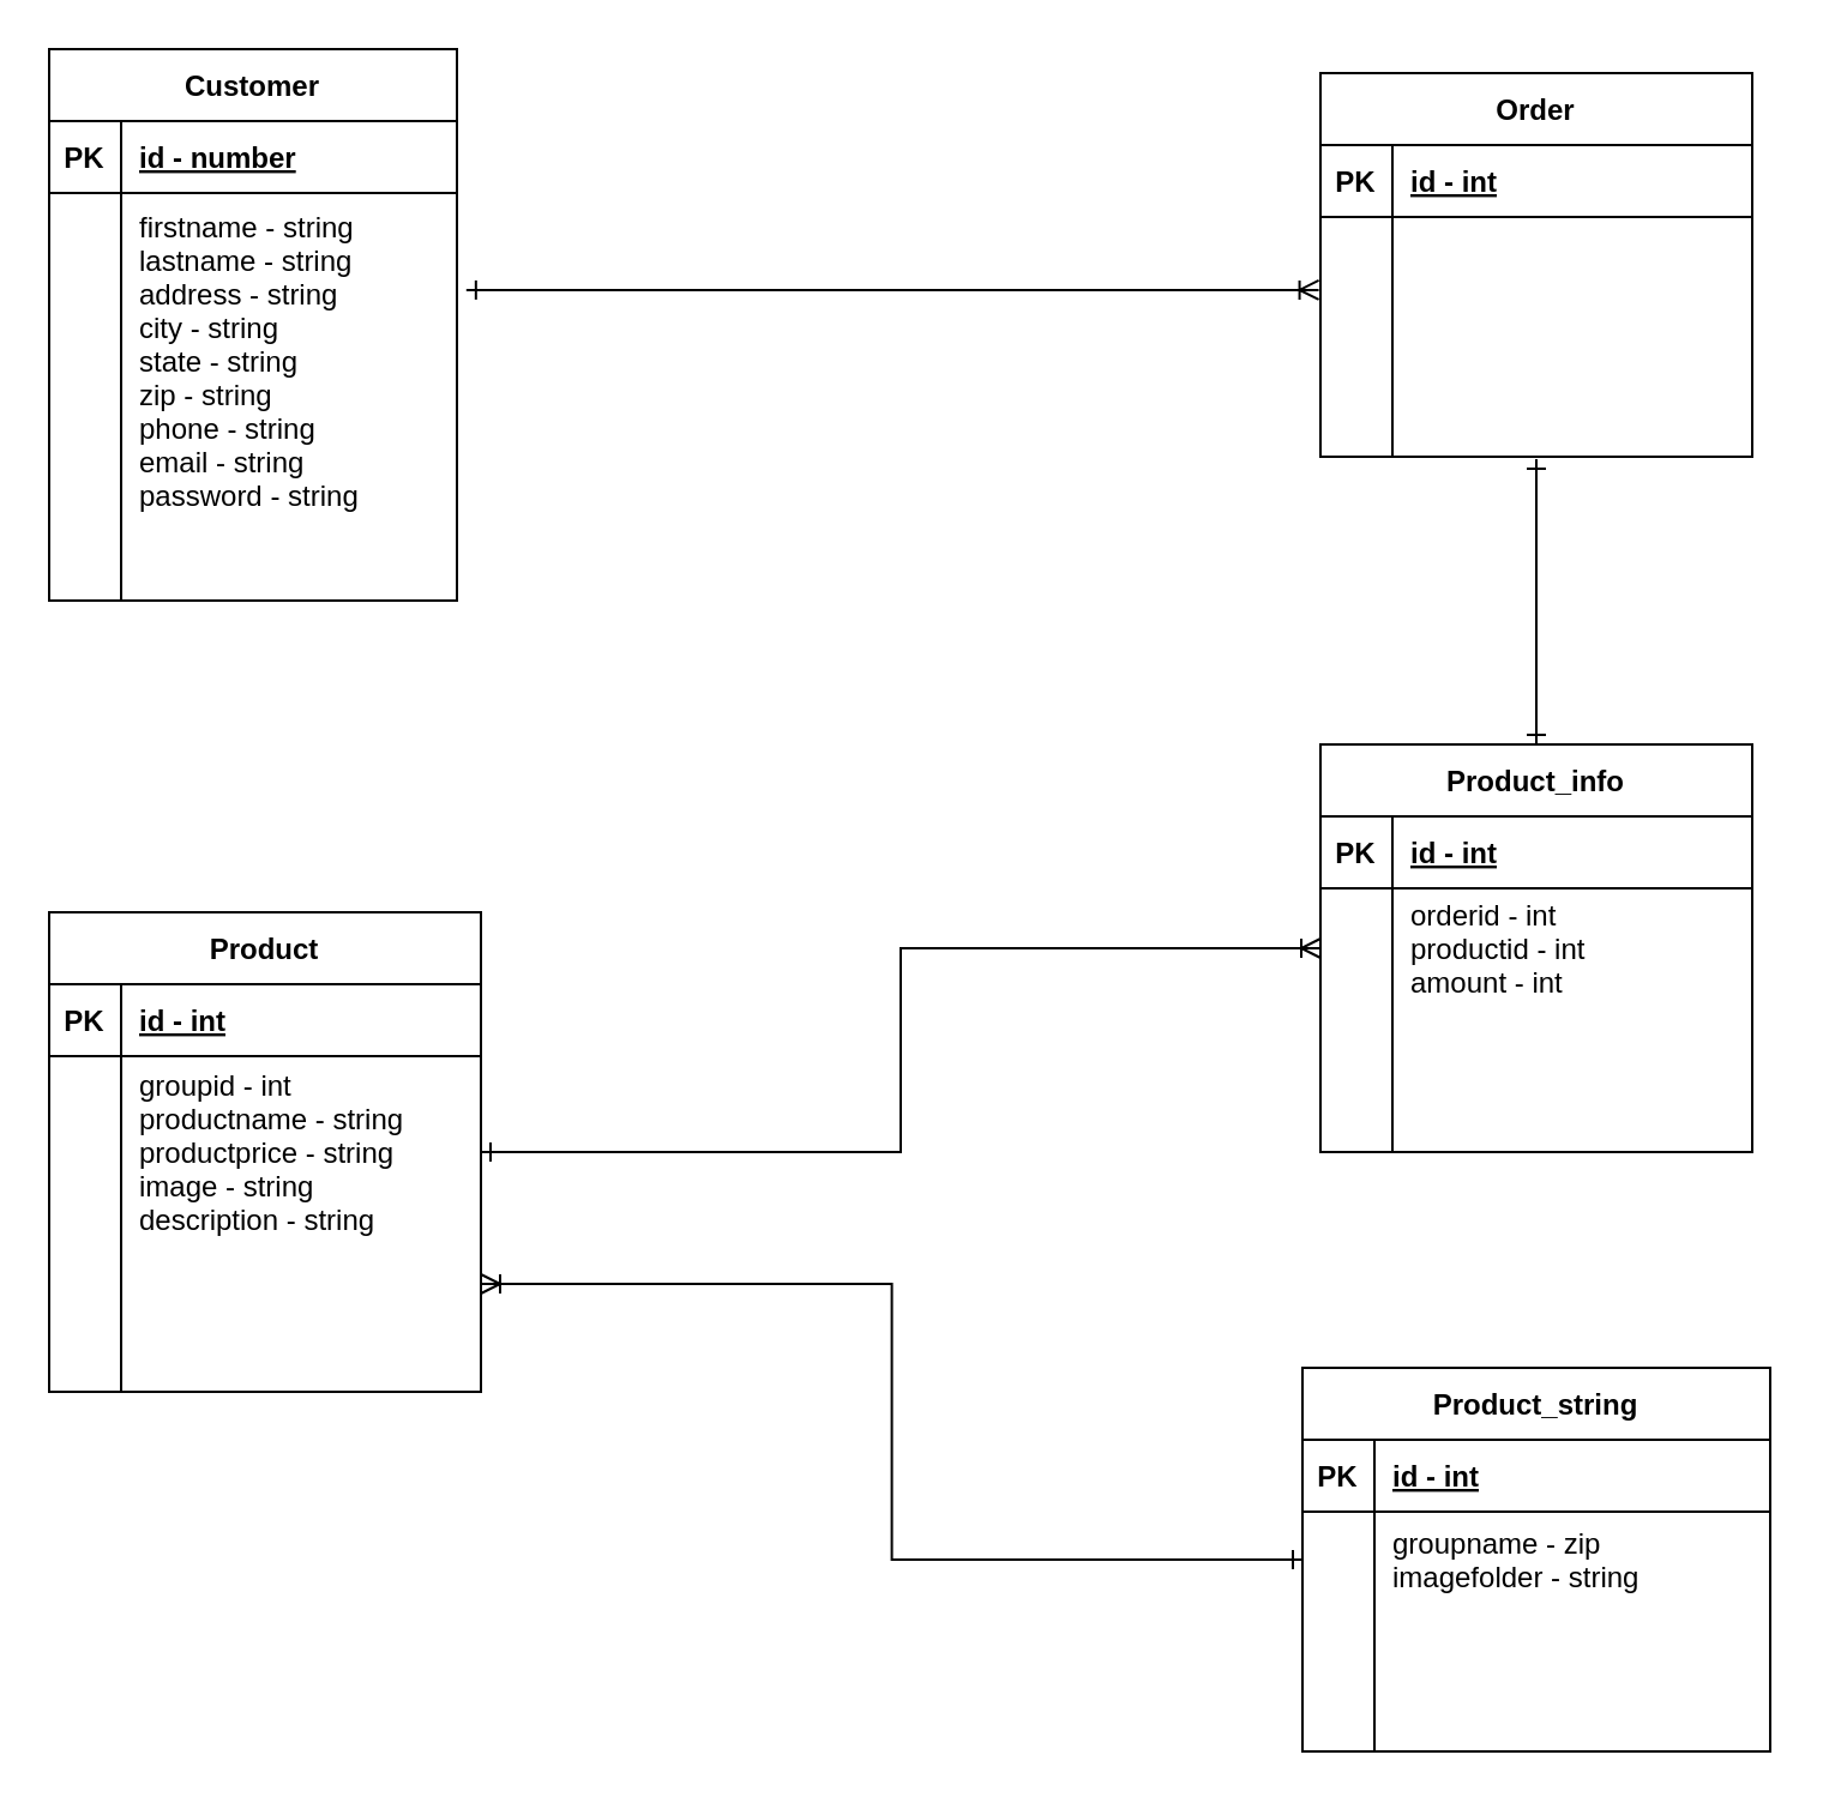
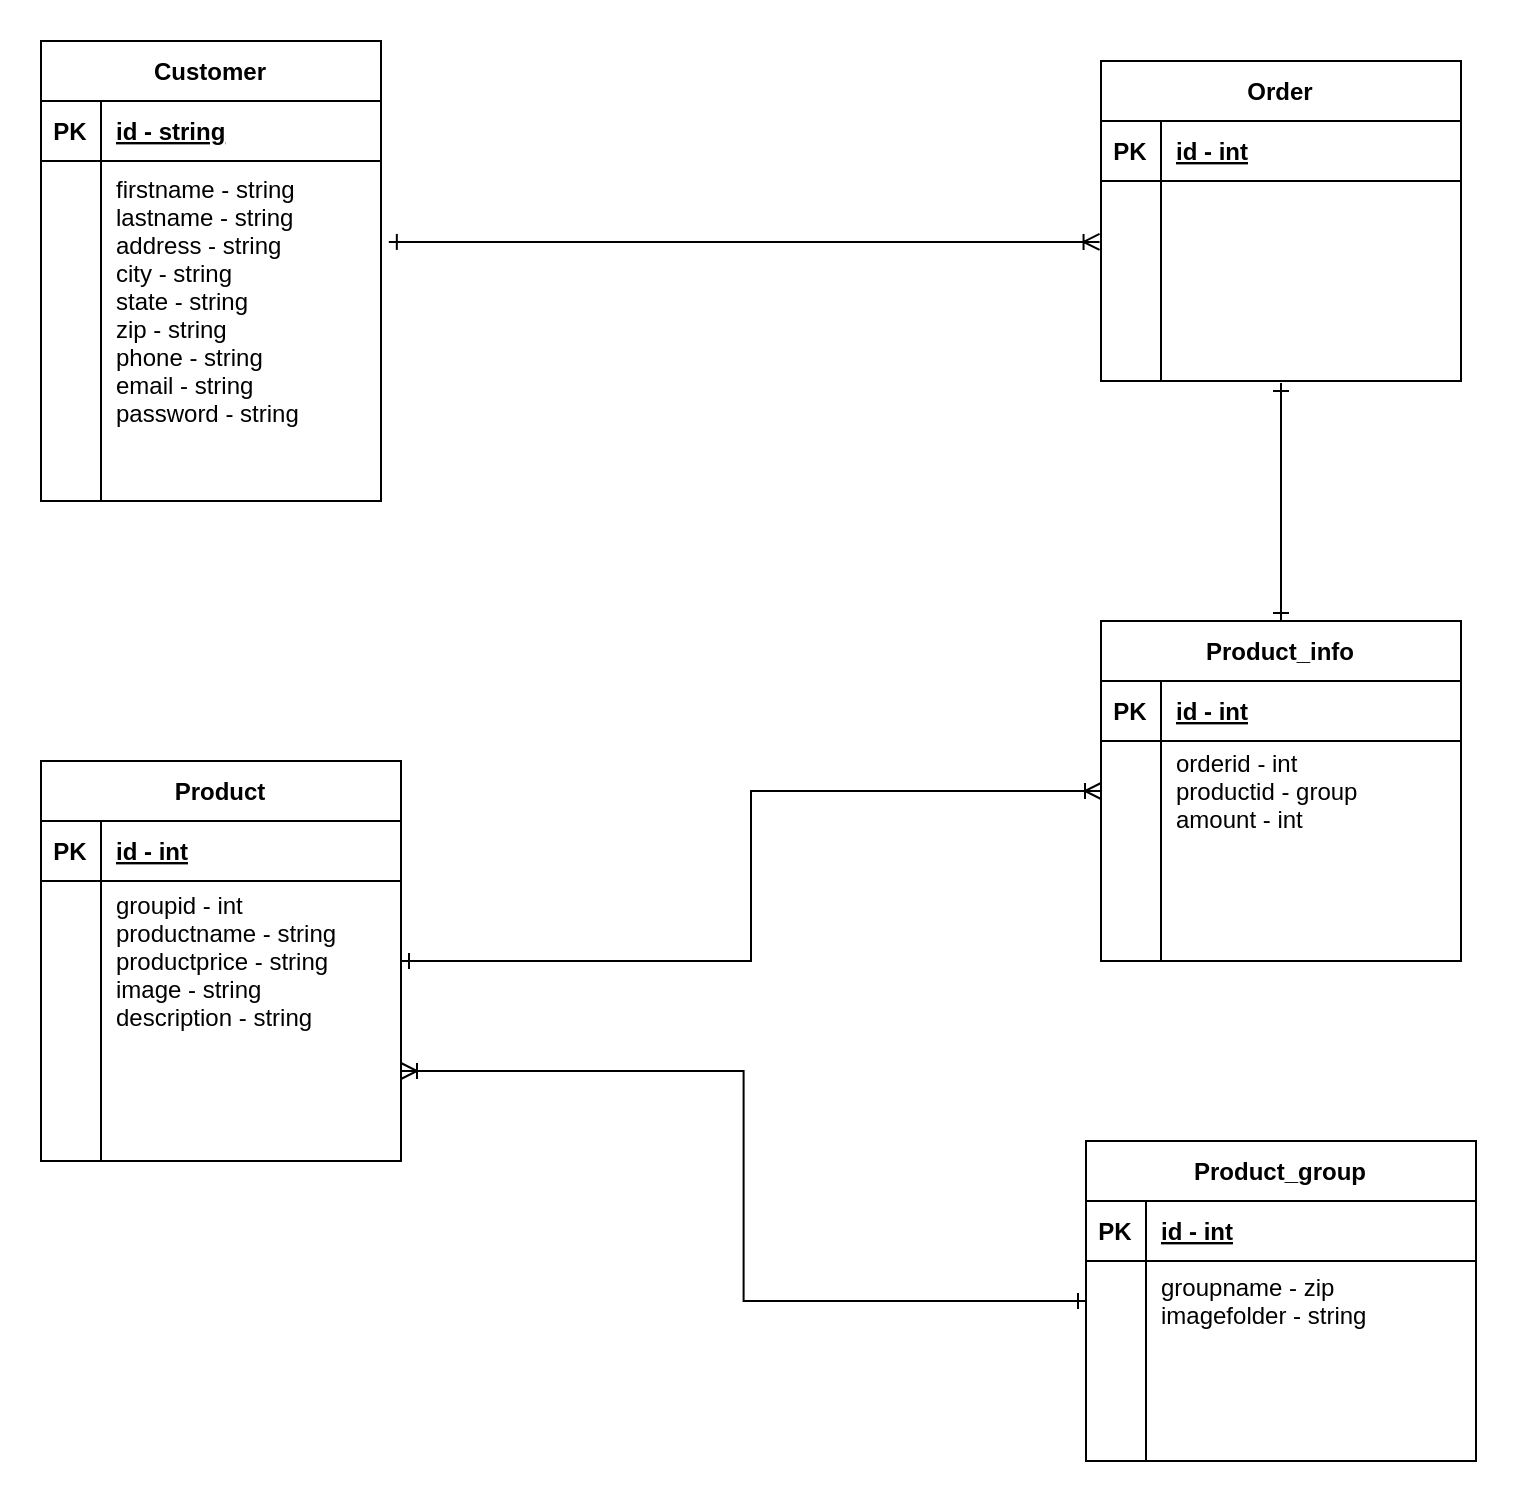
  <mxCell id="0" />
  <mxCell id="1" parent="0" />
  <mxCell id="2" value="Customer" style="shape=table;startSize=30;container=1;collapsible=1;childLayout=tableLayout;fixedRows=1;rowLines=0;fontStyle=1;align=center;resizeLast=1;" vertex="1" parent="1"><mxGeometry x="20" y="20" width="170" height="230" as="geometry" /></mxCell>
  <mxCell id="3" value="" style="shape=partialRectangle;collapsible=0;dropTarget=0;pointerEvents=0;fillColor=none;top=0;left=0;bottom=1;right=0;points=[[0,0.5],[1,0.5]];portConstraint=eastwest;" vertex="1" parent="2"><mxGeometry y="30" width="170" height="30" as="geometry" /></mxCell>
  <mxCell id="4" value="PK" style="shape=partialRectangle;connectable=0;fillColor=none;top=0;left=0;bottom=0;right=0;fontStyle=1;overflow=hidden;" vertex="1" parent="3"><mxGeometry width="30" height="30" as="geometry" /></mxCell>
- <mxCell id="5" value="id - number" style="shape=partialRectangle;connectable=0;fillColor=none;top=0;left=0;bottom=0;right=0;align=left;spacingLeft=6;fontStyle=5;overflow=hidden;" vertex="1" parent="3"><mxGeometry x="30" width="140" height="30" as="geometry" /></mxCell>
+ <mxCell id="5" value="id - string" style="shape=partialRectangle;connectable=0;fillColor=none;top=0;left=0;bottom=0;right=0;align=left;spacingLeft=6;fontStyle=5;overflow=hidden;" vertex="1" parent="3"><mxGeometry x="30" width="140" height="30" as="geometry" /></mxCell>
  <mxCell id="6" value="" style="shape=partialRectangle;collapsible=0;dropTarget=0;pointerEvents=0;fillColor=none;top=0;left=0;bottom=0;right=0;points=[[0,0.5],[1,0.5]];portConstraint=eastwest;" vertex="1" parent="2"><mxGeometry y="60" width="170" height="140" as="geometry" /></mxCell>
  <mxCell id="7" value="" style="shape=partialRectangle;connectable=0;fillColor=none;top=0;left=0;bottom=0;right=0;editable=1;overflow=hidden;" vertex="1" parent="6"><mxGeometry width="30" height="140" as="geometry" /></mxCell>
  <mxCell id="8" value="firstname - string&#10;lastname - string&#10;address - string&#10;city - string&#10;state - string&#10;zip - string&#10;phone - string&#10;email - string&#10;password - string " style="shape=partialRectangle;connectable=0;fillColor=none;top=0;left=0;bottom=0;right=0;align=left;spacingLeft=6;overflow=hidden;fontSize=12;" vertex="1" parent="6"><mxGeometry x="30" width="140" height="140" as="geometry" /></mxCell>
  <mxCell id="9" value="" style="shape=partialRectangle;collapsible=0;dropTarget=0;pointerEvents=0;fillColor=none;top=0;left=0;bottom=0;right=0;points=[[0,0.5],[1,0.5]];portConstraint=eastwest;" vertex="1" parent="2"><mxGeometry y="200" width="170" height="30" as="geometry" /></mxCell>
  <mxCell id="10" value="" style="shape=partialRectangle;connectable=0;fillColor=none;top=0;left=0;bottom=0;right=0;editable=1;overflow=hidden;" vertex="1" parent="9"><mxGeometry width="30" height="30" as="geometry" /></mxCell>
  <mxCell id="11" value="" style="shape=partialRectangle;connectable=0;fillColor=none;top=0;left=0;bottom=0;right=0;align=left;spacingLeft=6;overflow=hidden;" vertex="1" parent="9"><mxGeometry x="30" width="140" height="30" as="geometry" /></mxCell>
- <mxCell id="12" value="Product_string" style="shape=table;startSize=30;container=1;collapsible=1;childLayout=tableLayout;fixedRows=1;rowLines=0;fontStyle=1;align=center;resizeLast=1;fontSize=12;" vertex="1" parent="1"><mxGeometry x="542.5" y="570" width="195" height="160" as="geometry" /></mxCell>
+ <mxCell id="12" value="Product_group" style="shape=table;startSize=30;container=1;collapsible=1;childLayout=tableLayout;fixedRows=1;rowLines=0;fontStyle=1;align=center;resizeLast=1;fontSize=12;" vertex="1" parent="1"><mxGeometry x="542.5" y="570" width="195" height="160" as="geometry" /></mxCell>
  <mxCell id="13" value="" style="shape=partialRectangle;collapsible=0;dropTarget=0;pointerEvents=0;fillColor=none;top=0;left=0;bottom=1;right=0;points=[[0,0.5],[1,0.5]];portConstraint=eastwest;" vertex="1" parent="12"><mxGeometry y="30" width="195" height="30" as="geometry" /></mxCell>
  <mxCell id="14" value="PK" style="shape=partialRectangle;connectable=0;fillColor=none;top=0;left=0;bottom=0;right=0;fontStyle=1;overflow=hidden;" vertex="1" parent="13"><mxGeometry width="30" height="30" as="geometry" /></mxCell>
  <mxCell id="15" value="id - int" style="shape=partialRectangle;connectable=0;fillColor=none;top=0;left=0;bottom=0;right=0;align=left;spacingLeft=6;fontStyle=5;overflow=hidden;" vertex="1" parent="13"><mxGeometry x="30" width="165" height="30" as="geometry" /></mxCell>
  <mxCell id="16" value="" style="shape=partialRectangle;collapsible=0;dropTarget=0;pointerEvents=0;fillColor=none;top=0;left=0;bottom=0;right=0;points=[[0,0.5],[1,0.5]];portConstraint=eastwest;" vertex="1" parent="12"><mxGeometry y="60" width="195" height="40" as="geometry" /></mxCell>
  <mxCell id="17" value="" style="shape=partialRectangle;connectable=0;fillColor=none;top=0;left=0;bottom=0;right=0;editable=1;overflow=hidden;" vertex="1" parent="16"><mxGeometry width="30" height="40" as="geometry" /></mxCell>
  <mxCell id="18" value="groupname - zip&#10;imagefolder - string" style="shape=partialRectangle;connectable=0;fillColor=none;top=0;left=0;bottom=0;right=0;align=left;spacingLeft=6;overflow=hidden;" vertex="1" parent="16"><mxGeometry x="30" width="165" height="40" as="geometry" /></mxCell>
  <mxCell id="19" value="" style="shape=partialRectangle;collapsible=0;dropTarget=0;pointerEvents=0;fillColor=none;top=0;left=0;bottom=0;right=0;points=[[0,0.5],[1,0.5]];portConstraint=eastwest;" vertex="1" parent="12"><mxGeometry y="100" width="195" height="30" as="geometry" /></mxCell>
  <mxCell id="20" value="" style="shape=partialRectangle;connectable=0;fillColor=none;top=0;left=0;bottom=0;right=0;editable=1;overflow=hidden;" vertex="1" parent="19"><mxGeometry width="30" height="30" as="geometry" /></mxCell>
  <mxCell id="21" value="" style="shape=partialRectangle;connectable=0;fillColor=none;top=0;left=0;bottom=0;right=0;align=left;spacingLeft=6;overflow=hidden;" vertex="1" parent="19"><mxGeometry x="30" width="165" height="30" as="geometry" /></mxCell>
  <mxCell id="22" value="" style="shape=partialRectangle;collapsible=0;dropTarget=0;pointerEvents=0;fillColor=none;top=0;left=0;bottom=0;right=0;points=[[0,0.5],[1,0.5]];portConstraint=eastwest;" vertex="1" parent="12"><mxGeometry y="130" width="195" height="30" as="geometry" /></mxCell>
  <mxCell id="23" value="" style="shape=partialRectangle;connectable=0;fillColor=none;top=0;left=0;bottom=0;right=0;editable=1;overflow=hidden;" vertex="1" parent="22"><mxGeometry width="30" height="30" as="geometry" /></mxCell>
  <mxCell id="24" value="" style="shape=partialRectangle;connectable=0;fillColor=none;top=0;left=0;bottom=0;right=0;align=left;spacingLeft=6;overflow=hidden;" vertex="1" parent="22"><mxGeometry x="30" width="165" height="30" as="geometry" /></mxCell>
  <mxCell id="25" value="Product" style="shape=table;startSize=30;container=1;collapsible=1;childLayout=tableLayout;fixedRows=1;rowLines=0;fontStyle=1;align=center;resizeLast=1;fontSize=12;" vertex="1" parent="1"><mxGeometry x="20" y="380" width="180" height="200" as="geometry" /></mxCell>
  <mxCell id="26" value="" style="shape=partialRectangle;collapsible=0;dropTarget=0;pointerEvents=0;fillColor=none;top=0;left=0;bottom=1;right=0;points=[[0,0.5],[1,0.5]];portConstraint=eastwest;" vertex="1" parent="25"><mxGeometry y="30" width="180" height="30" as="geometry" /></mxCell>
  <mxCell id="27" value="PK" style="shape=partialRectangle;connectable=0;fillColor=none;top=0;left=0;bottom=0;right=0;fontStyle=1;overflow=hidden;" vertex="1" parent="26"><mxGeometry width="30" height="30" as="geometry" /></mxCell>
  <mxCell id="28" value="id - int" style="shape=partialRectangle;connectable=0;fillColor=none;top=0;left=0;bottom=0;right=0;align=left;spacingLeft=6;fontStyle=5;overflow=hidden;" vertex="1" parent="26"><mxGeometry x="30" width="150" height="30" as="geometry" /></mxCell>
  <mxCell id="29" value="" style="shape=partialRectangle;collapsible=0;dropTarget=0;pointerEvents=0;fillColor=none;top=0;left=0;bottom=0;right=0;points=[[0,0.5],[1,0.5]];portConstraint=eastwest;" vertex="1" parent="25"><mxGeometry y="60" width="180" height="80" as="geometry" /></mxCell>
  <mxCell id="30" value="" style="shape=partialRectangle;connectable=0;fillColor=none;top=0;left=0;bottom=0;right=0;editable=1;overflow=hidden;" vertex="1" parent="29"><mxGeometry width="30" height="80" as="geometry" /></mxCell>
  <mxCell id="31" value="groupid - int&#10;productname - string&#10;productprice - string&#10;image - string &#10;description - string" style="shape=partialRectangle;connectable=0;fillColor=none;top=0;left=0;bottom=0;right=0;align=left;spacingLeft=6;overflow=hidden;" vertex="1" parent="29"><mxGeometry x="30" width="150" height="80" as="geometry" /></mxCell>
  <mxCell id="32" value="" style="shape=partialRectangle;collapsible=0;dropTarget=0;pointerEvents=0;fillColor=none;top=0;left=0;bottom=0;right=0;points=[[0,0.5],[1,0.5]];portConstraint=eastwest;" vertex="1" parent="25"><mxGeometry y="140" width="180" height="30" as="geometry" /></mxCell>
  <mxCell id="33" value="" style="shape=partialRectangle;connectable=0;fillColor=none;top=0;left=0;bottom=0;right=0;editable=1;overflow=hidden;" vertex="1" parent="32"><mxGeometry width="30" height="30" as="geometry" /></mxCell>
  <mxCell id="34" value="" style="shape=partialRectangle;connectable=0;fillColor=none;top=0;left=0;bottom=0;right=0;align=left;spacingLeft=6;overflow=hidden;" vertex="1" parent="32"><mxGeometry x="30" width="150" height="30" as="geometry" /></mxCell>
  <mxCell id="35" value="" style="shape=partialRectangle;collapsible=0;dropTarget=0;pointerEvents=0;fillColor=none;top=0;left=0;bottom=0;right=0;points=[[0,0.5],[1,0.5]];portConstraint=eastwest;" vertex="1" parent="25"><mxGeometry y="170" width="180" height="30" as="geometry" /></mxCell>
  <mxCell id="36" value="" style="shape=partialRectangle;connectable=0;fillColor=none;top=0;left=0;bottom=0;right=0;editable=1;overflow=hidden;" vertex="1" parent="35"><mxGeometry width="30" height="30" as="geometry" /></mxCell>
  <mxCell id="37" value="" style="shape=partialRectangle;connectable=0;fillColor=none;top=0;left=0;bottom=0;right=0;align=left;spacingLeft=6;overflow=hidden;" vertex="1" parent="35"><mxGeometry x="30" width="150" height="30" as="geometry" /></mxCell>
  <mxCell id="38" value="Order" style="shape=table;startSize=30;container=1;collapsible=1;childLayout=tableLayout;fixedRows=1;rowLines=0;fontStyle=1;align=center;resizeLast=1;fontSize=12;" vertex="1" parent="1"><mxGeometry x="550" y="30" width="180" height="160" as="geometry" /></mxCell>
  <mxCell id="39" value="" style="shape=partialRectangle;collapsible=0;dropTarget=0;pointerEvents=0;fillColor=none;top=0;left=0;bottom=1;right=0;points=[[0,0.5],[1,0.5]];portConstraint=eastwest;" vertex="1" parent="38"><mxGeometry y="30" width="180" height="30" as="geometry" /></mxCell>
  <mxCell id="40" value="PK" style="shape=partialRectangle;connectable=0;fillColor=none;top=0;left=0;bottom=0;right=0;fontStyle=1;overflow=hidden;" vertex="1" parent="39"><mxGeometry width="30" height="30" as="geometry" /></mxCell>
  <mxCell id="41" value="id - int" style="shape=partialRectangle;connectable=0;fillColor=none;top=0;left=0;bottom=0;right=0;align=left;spacingLeft=6;fontStyle=5;overflow=hidden;" vertex="1" parent="39"><mxGeometry x="30" width="150" height="30" as="geometry" /></mxCell>
  <mxCell id="42" value="" style="shape=partialRectangle;collapsible=0;dropTarget=0;pointerEvents=0;fillColor=none;top=0;left=0;bottom=0;right=0;points=[[0,0.5],[1,0.5]];portConstraint=eastwest;" vertex="1" parent="38"><mxGeometry y="60" width="180" height="40" as="geometry" /></mxCell>
  <mxCell id="43" value="" style="shape=partialRectangle;connectable=0;fillColor=none;top=0;left=0;bottom=0;right=0;editable=1;overflow=hidden;" vertex="1" parent="42"><mxGeometry width="30" height="40" as="geometry" /></mxCell>
  <mxCell id="44" value="" style="shape=partialRectangle;collapsible=0;dropTarget=0;pointerEvents=0;fillColor=none;top=0;left=0;bottom=0;right=0;points=[[0,0.5],[1,0.5]];portConstraint=eastwest;" vertex="1" parent="38"><mxGeometry y="100" width="180" height="30" as="geometry" /></mxCell>
  <mxCell id="45" value="" style="shape=partialRectangle;connectable=0;fillColor=none;top=0;left=0;bottom=0;right=0;editable=1;overflow=hidden;" vertex="1" parent="44"><mxGeometry width="30" height="30" as="geometry" /></mxCell>
  <mxCell id="46" value="" style="shape=partialRectangle;connectable=0;fillColor=none;top=0;left=0;bottom=0;right=0;align=left;spacingLeft=6;overflow=hidden;" vertex="1" parent="44"><mxGeometry x="30" width="150" height="30" as="geometry" /></mxCell>
  <mxCell id="47" value="" style="shape=partialRectangle;collapsible=0;dropTarget=0;pointerEvents=0;fillColor=none;top=0;left=0;bottom=0;right=0;points=[[0,0.5],[1,0.5]];portConstraint=eastwest;" vertex="1" parent="38"><mxGeometry y="130" width="180" height="30" as="geometry" /></mxCell>
  <mxCell id="48" value="" style="shape=partialRectangle;connectable=0;fillColor=none;top=0;left=0;bottom=0;right=0;editable=1;overflow=hidden;" vertex="1" parent="47"><mxGeometry width="30" height="30" as="geometry" /></mxCell>
  <mxCell id="49" value="" style="shape=partialRectangle;connectable=0;fillColor=none;top=0;left=0;bottom=0;right=0;align=left;spacingLeft=6;overflow=hidden;" vertex="1" parent="47"><mxGeometry x="30" width="150" height="30" as="geometry" /></mxCell>
  <mxCell id="50" value="Product_info" style="shape=table;startSize=30;container=1;collapsible=1;childLayout=tableLayout;fixedRows=1;rowLines=0;fontStyle=1;align=center;resizeLast=1;fontSize=12;" vertex="1" parent="1"><mxGeometry x="550" y="310" width="180" height="170" as="geometry" /></mxCell>
  <mxCell id="51" value="" style="shape=partialRectangle;collapsible=0;dropTarget=0;pointerEvents=0;fillColor=none;top=0;left=0;bottom=1;right=0;points=[[0,0.5],[1,0.5]];portConstraint=eastwest;" vertex="1" parent="50"><mxGeometry y="30" width="180" height="30" as="geometry" /></mxCell>
  <mxCell id="52" value="PK" style="shape=partialRectangle;connectable=0;fillColor=none;top=0;left=0;bottom=0;right=0;fontStyle=1;overflow=hidden;" vertex="1" parent="51"><mxGeometry width="30" height="30" as="geometry" /></mxCell>
  <mxCell id="53" value="id - int" style="shape=partialRectangle;connectable=0;fillColor=none;top=0;left=0;bottom=0;right=0;align=left;spacingLeft=6;fontStyle=5;overflow=hidden;" vertex="1" parent="51"><mxGeometry x="30" width="150" height="30" as="geometry" /></mxCell>
  <mxCell id="54" value="" style="shape=partialRectangle;collapsible=0;dropTarget=0;pointerEvents=0;fillColor=none;top=0;left=0;bottom=0;right=0;points=[[0,0.5],[1,0.5]];portConstraint=eastwest;" vertex="1" parent="50"><mxGeometry y="60" width="180" height="50" as="geometry" /></mxCell>
  <mxCell id="55" value="" style="shape=partialRectangle;connectable=0;fillColor=none;top=0;left=0;bottom=0;right=0;editable=1;overflow=hidden;" vertex="1" parent="54"><mxGeometry width="30" height="50" as="geometry" /></mxCell>
- <mxCell id="56" value="orderid - int&#10;productid - int&#10;amount - int" style="shape=partialRectangle;connectable=0;fillColor=none;top=0;left=0;bottom=0;right=0;align=left;spacingLeft=6;overflow=hidden;" vertex="1" parent="54"><mxGeometry x="30" width="150" height="50" as="geometry" /></mxCell>
+ <mxCell id="56" value="orderid - int&#10;productid - group&#10;amount - int" style="shape=partialRectangle;connectable=0;fillColor=none;top=0;left=0;bottom=0;right=0;align=left;spacingLeft=6;overflow=hidden;" vertex="1" parent="54"><mxGeometry x="30" width="150" height="50" as="geometry" /></mxCell>
  <mxCell id="57" value="" style="shape=partialRectangle;collapsible=0;dropTarget=0;pointerEvents=0;fillColor=none;top=0;left=0;bottom=0;right=0;points=[[0,0.5],[1,0.5]];portConstraint=eastwest;" vertex="1" parent="50"><mxGeometry y="110" width="180" height="30" as="geometry" /></mxCell>
  <mxCell id="58" value="" style="shape=partialRectangle;connectable=0;fillColor=none;top=0;left=0;bottom=0;right=0;editable=1;overflow=hidden;" vertex="1" parent="57"><mxGeometry width="30" height="30" as="geometry" /></mxCell>
  <mxCell id="59" value="" style="shape=partialRectangle;connectable=0;fillColor=none;top=0;left=0;bottom=0;right=0;align=left;spacingLeft=6;overflow=hidden;" vertex="1" parent="57"><mxGeometry x="30" width="150" height="30" as="geometry" /></mxCell>
  <mxCell id="60" value="" style="shape=partialRectangle;collapsible=0;dropTarget=0;pointerEvents=0;fillColor=none;top=0;left=0;bottom=0;right=0;points=[[0,0.5],[1,0.5]];portConstraint=eastwest;" vertex="1" parent="50"><mxGeometry y="140" width="180" height="30" as="geometry" /></mxCell>
  <mxCell id="61" value="" style="shape=partialRectangle;connectable=0;fillColor=none;top=0;left=0;bottom=0;right=0;editable=1;overflow=hidden;" vertex="1" parent="60"><mxGeometry width="30" height="30" as="geometry" /></mxCell>
  <mxCell id="62" value="" style="shape=partialRectangle;connectable=0;fillColor=none;top=0;left=0;bottom=0;right=0;align=left;spacingLeft=6;overflow=hidden;" vertex="1" parent="60"><mxGeometry x="30" width="150" height="30" as="geometry" /></mxCell>
  <mxCell id="63" style="edgeStyle=orthogonalEdgeStyle;rounded=0;orthogonalLoop=1;jettySize=auto;html=1;entryX=-0.004;entryY=0.761;entryDx=0;entryDy=0;entryPerimeter=0;startArrow=ERone;startFill=0;endArrow=ERoneToMany;endFill=0;fontSize=12;exitX=1.023;exitY=0.289;exitDx=0;exitDy=0;exitPerimeter=0;" edge="1" parent="1" source="6" target="42"><mxGeometry relative="1" as="geometry" /></mxCell>
  <mxCell id="64" style="edgeStyle=orthogonalEdgeStyle;rounded=0;orthogonalLoop=1;jettySize=auto;html=1;startArrow=ERone;startFill=0;endArrow=ERone;endFill=0;fontSize=12;exitX=0.5;exitY=0;exitDx=0;exitDy=0;" edge="1" parent="1" source="50"><mxGeometry relative="1" as="geometry"><mxPoint x="650" y="300" as="sourcePoint" /><mxPoint x="640" y="191" as="targetPoint" /></mxGeometry></mxCell>
  <mxCell id="65" style="edgeStyle=orthogonalEdgeStyle;rounded=0;orthogonalLoop=1;jettySize=auto;html=1;exitX=1;exitY=0.5;exitDx=0;exitDy=0;entryX=0;entryY=0.5;entryDx=0;entryDy=0;startArrow=ERone;startFill=0;endArrow=ERoneToMany;endFill=0;fontSize=12;" edge="1" parent="1" source="29" target="54"><mxGeometry relative="1" as="geometry" /></mxCell>
  <mxCell id="66" style="edgeStyle=orthogonalEdgeStyle;rounded=0;orthogonalLoop=1;jettySize=auto;html=1;exitX=0;exitY=0.5;exitDx=0;exitDy=0;entryX=1;entryY=0.5;entryDx=0;entryDy=0;startArrow=ERone;startFill=0;endArrow=ERoneToMany;endFill=0;fontSize=12;" edge="1" parent="1" source="16" target="32"><mxGeometry relative="1" as="geometry" /></mxCell>
